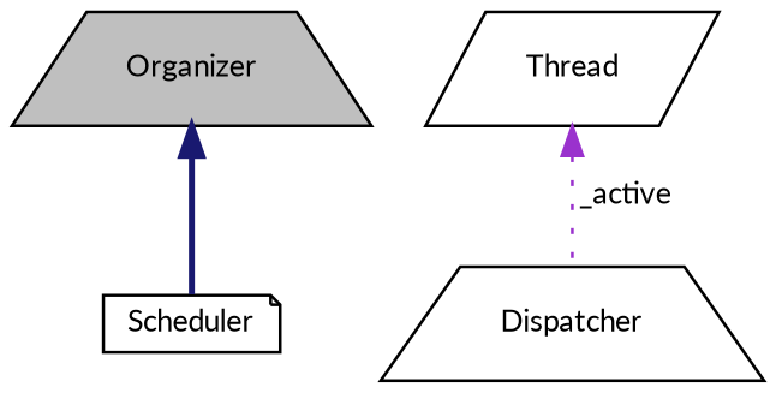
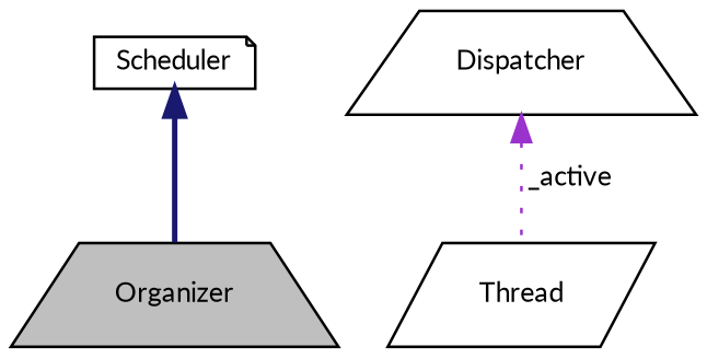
  digraph {
    fontname=Lato
    node [color=black fontname=Lato fontsize=10 shape=trapezium]
    edge [dir=back fontname=Lato fontsize=10 labelfontname=Helvetica labelfontsize=10]
    n1 [fillcolor=grey75 fontcolor=black height=0.2 label=Organizer style=filled width=0.4]
    n2 [height=0.2 label=Scheduler shape=note width=0.4]
    n3 [height=0.2 label=Dispatcher width=0.4]
    n4 [height=0.2 label=Thread shape=parallelogram width=0.4]
-   n1 -> n2 [color=midnightblue style=bold]
-   n4 -> n3 [color=darkorchid3 label=" _active" style=dotted]
+   n2 -> n1 [color=midnightblue style=bold]
+   n3 -> n4 [color=darkorchid3 label=" _active" style=dotted]
  }
